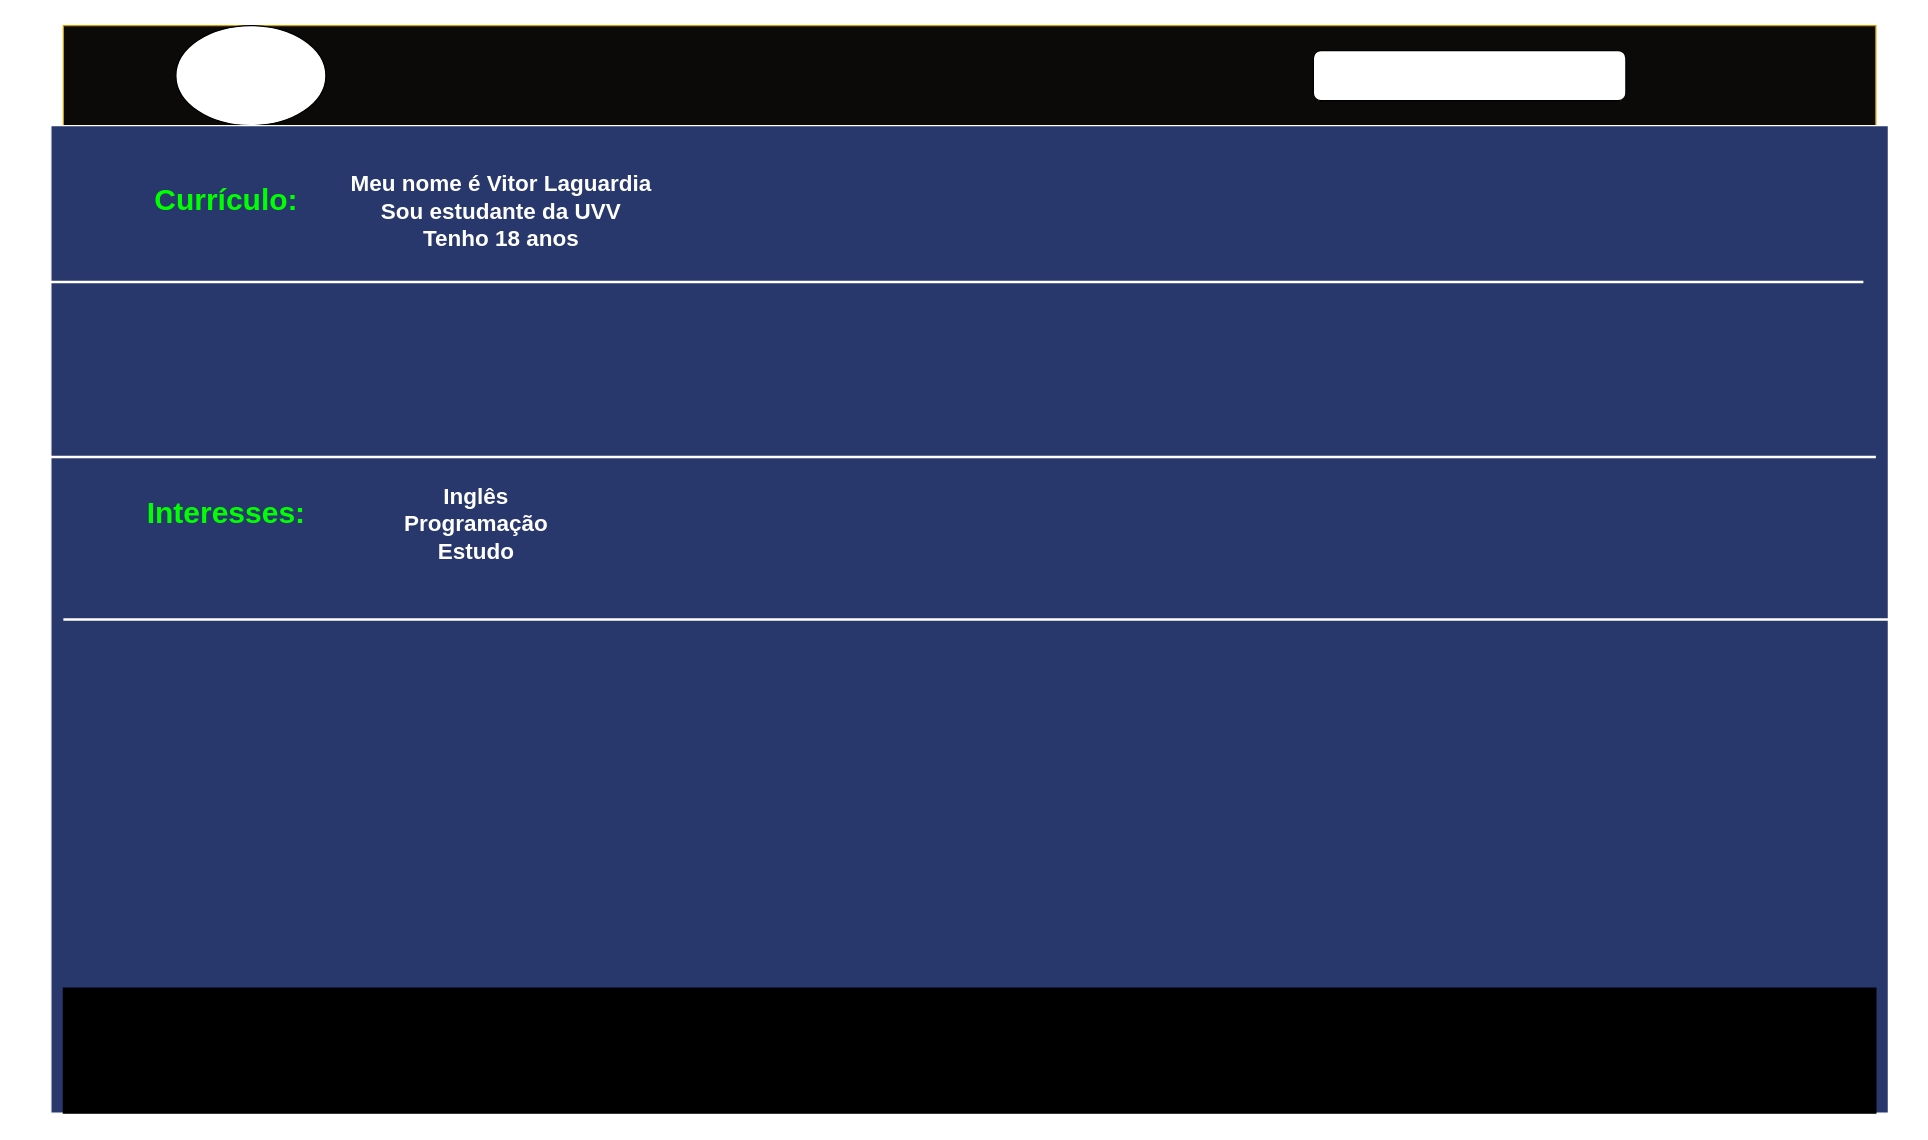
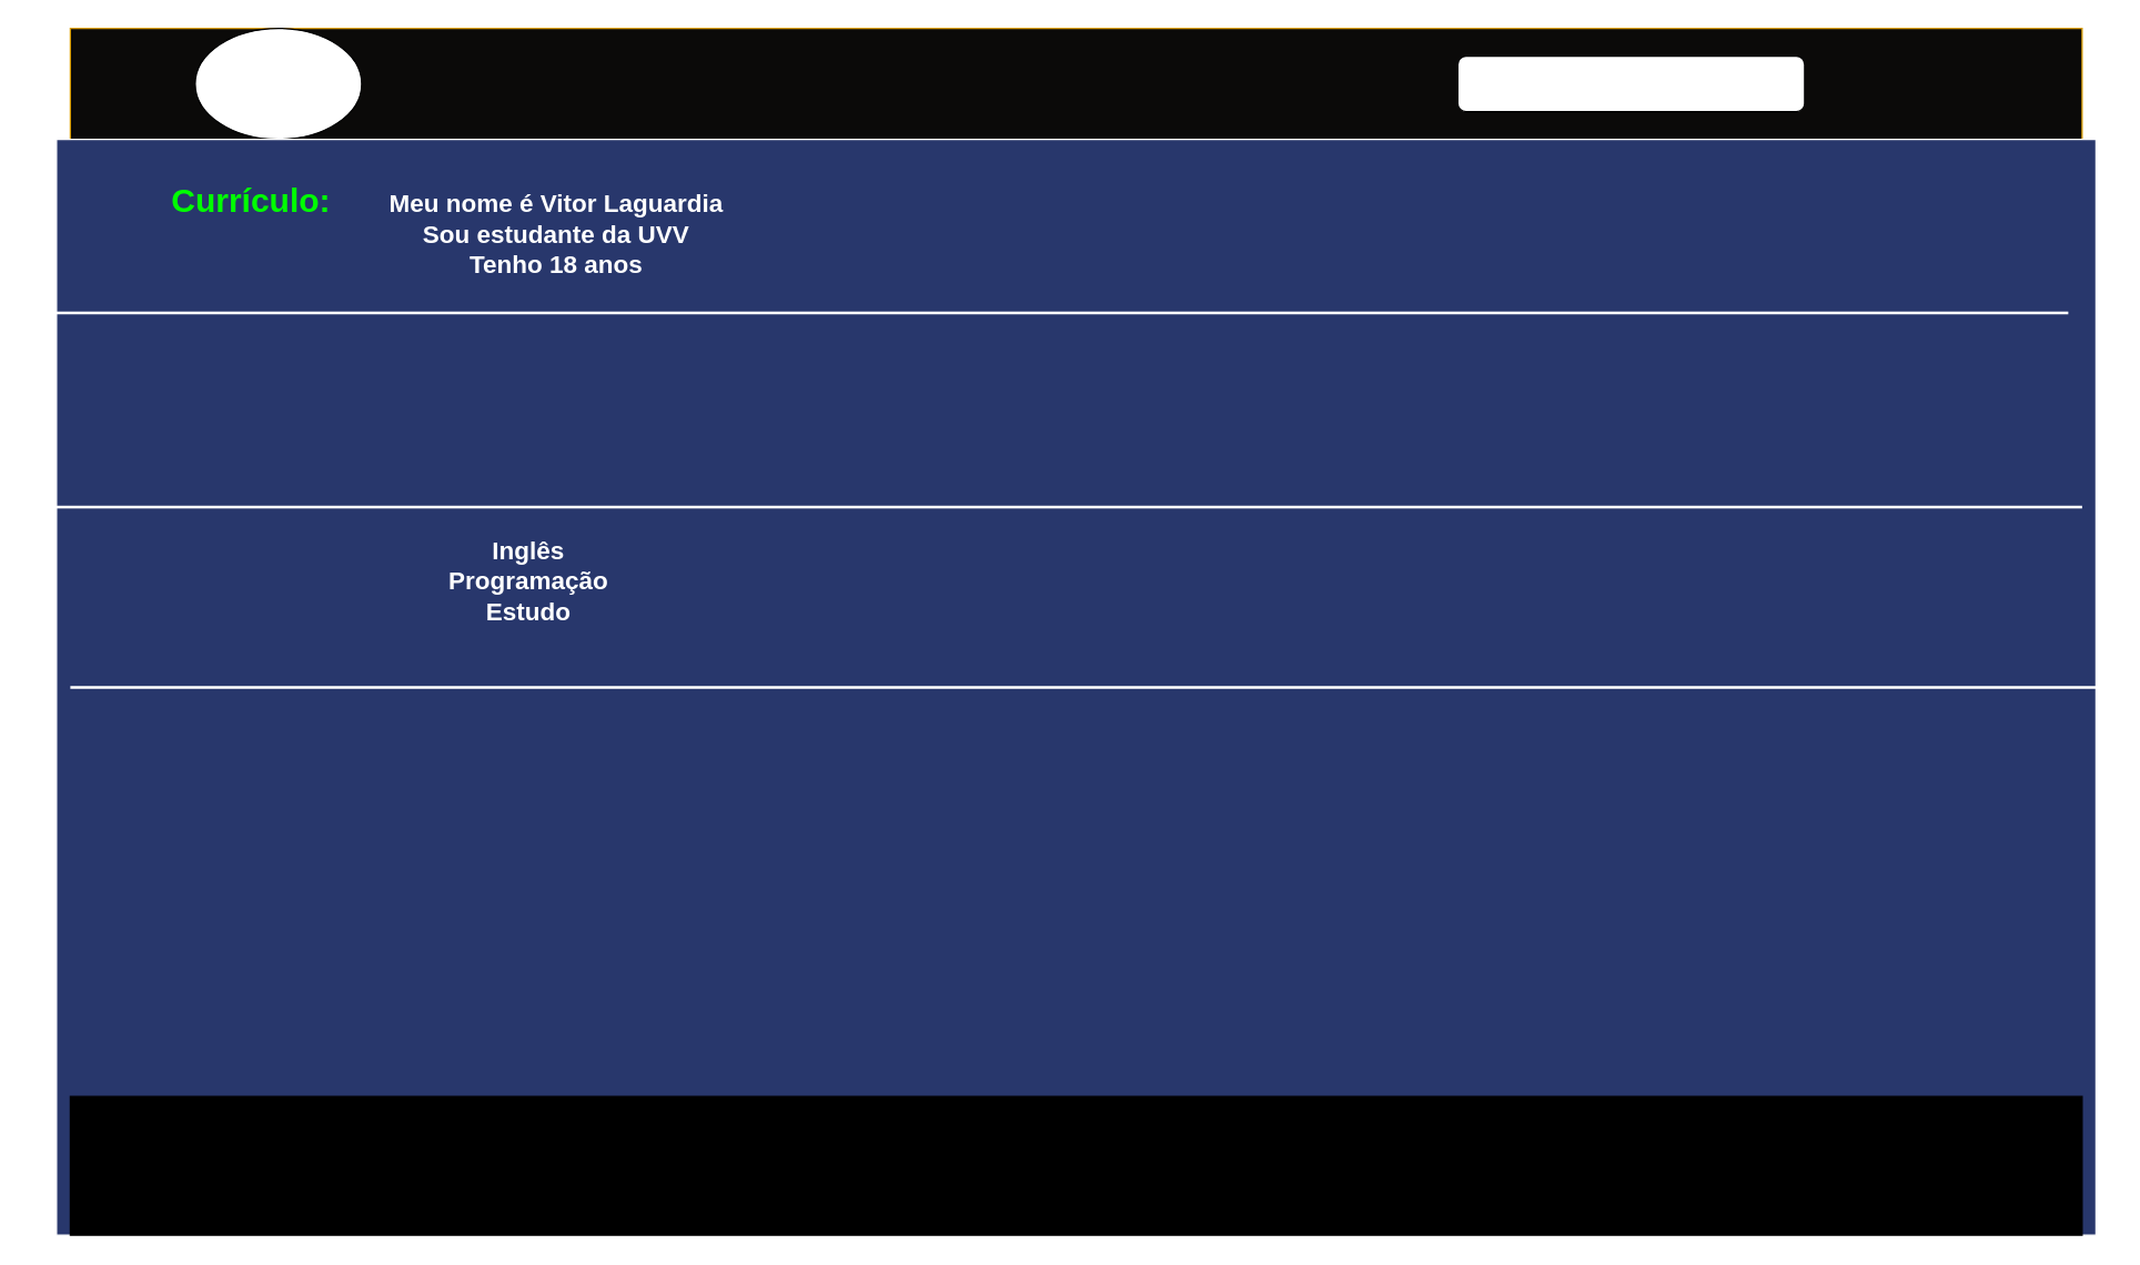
  <mxCell id="0" />
  <mxCell id="1" parent="0" />
  <mxCell id="2" value="" style="rounded=0;whiteSpace=wrap;html=1;fillColor=#0b0a09;strokeColor=#d79b00;" vertex="1" parent="1"><mxGeometry x="50" y="20" width="1450" height="80" as="geometry" /></mxCell>
  <mxCell id="3" value="" style="ellipse;whiteSpace=wrap;html=1;fillColor=default;gradientColor=none;shadow=0;" vertex="1" parent="1"><mxGeometry x="140" y="20" width="120" height="80" as="geometry" /></mxCell>
  <mxCell id="4" value="" style="rounded=1;whiteSpace=wrap;html=1;" vertex="1" parent="1"><mxGeometry x="1050" width="250" height="40" as="geometry" y="40" /></mxCell>
  <mxCell id="5" value="" style="rounded=0;whiteSpace=wrap;html=1;strokeColor=#ffffff;fillColor=#28376c;" vertex="1" parent="1"><mxGeometry x="40" y="100" width="1470" height="790" as="geometry" /></mxCell>
  <mxCell id="6" value="" style="line;strokeWidth=2;html=1;strokeColor=#ffffff;" vertex="1" parent="1"><mxGeometry x="20" y="220" width="1470" height="10" as="geometry" /></mxCell>
  <mxCell id="7" value="" style="line;strokeWidth=2;html=1;strokeColor=#ffffff;" vertex="1" parent="1"><mxGeometry x="30" y="360" width="1470" height="10" as="geometry" /></mxCell>
  <mxCell id="8" value="" style="line;strokeWidth=2;html=1;strokeColor=#ffffff;" vertex="1" parent="1"><mxGeometry x="50" y="490" width="1470" height="10" as="geometry" /></mxCell>
- <mxCell id="9" value="Currículo:" style="text;html=1;fontSize=24;fontStyle=1;verticalAlign=middle;align=center;fillColor=none;strokeColor=none;fontColor=#00FF00;" vertex="1" parent="1"><mxGeometry x="110" y="130" width="140" height="60" as="geometry" /></mxCell>
- <mxCell id="10" value="Interesses:" style="text;html=1;fontSize=24;fontStyle=1;verticalAlign=middle;align=center;fillColor=none;strokeColor=none;fontColor=#00FF00;" vertex="1" parent="1"><mxGeometry x="110" y="380" width="140" height="60" as="geometry" /></mxCell>
+ <mxCell id="9" value="Currículo:" style="text;html=1;fontSize=24;fontStyle=1;verticalAlign=middle;align=center;fillColor=none;strokeColor=none;fontColor=#00FF00;" vertex="1" parent="1"><mxGeometry x="110" y="115" width="140" height="60" as="geometry" /></mxCell>
  <mxCell id="11" value="Meu nome é Vitor Laguardia&lt;div style=&quot;font-size: 18px;&quot;&gt;Sou estudante da UVV&lt;/div&gt;&lt;div style=&quot;font-size: 18px;&quot;&gt;Tenho 18 anos&lt;/div&gt;&lt;div style=&quot;font-size: 18px;&quot;&gt;&lt;br style=&quot;font-size: 18px;&quot;&gt;&lt;/div&gt;" style="text;html=1;fontSize=18;fontStyle=1;verticalAlign=middle;align=center;fillColor=none;strokeColor=none;fontColor=#FFFFFF;" vertex="1" parent="1"><mxGeometry x="350" y="160" width="100" height="40" as="geometry" /></mxCell>
  <mxCell id="12" value="&lt;div style=&quot;font-size: 18px;&quot;&gt;Inglês&lt;/div&gt;&lt;div style=&quot;font-size: 18px;&quot;&gt;Programação&lt;/div&gt;&lt;div style=&quot;font-size: 18px;&quot;&gt;Estudo&lt;/div&gt;&lt;div style=&quot;font-size: 18px;&quot;&gt;&lt;br&gt;&lt;/div&gt;" style="text;html=1;fontSize=18;fontStyle=1;verticalAlign=middle;align=center;fillColor=none;strokeColor=none;fontColor=#FFFFFF;" vertex="1" parent="1"><mxGeometry x="330" y="410" width="100" height="40" as="geometry" /></mxCell>
  <mxCell id="13" value="" style="rounded=0;whiteSpace=wrap;html=1;strokeColor=#000000;fillColor=#000000;" vertex="1" parent="1"><mxGeometry x="50" y="790" width="1450" height="100" as="geometry" /></mxCell>
